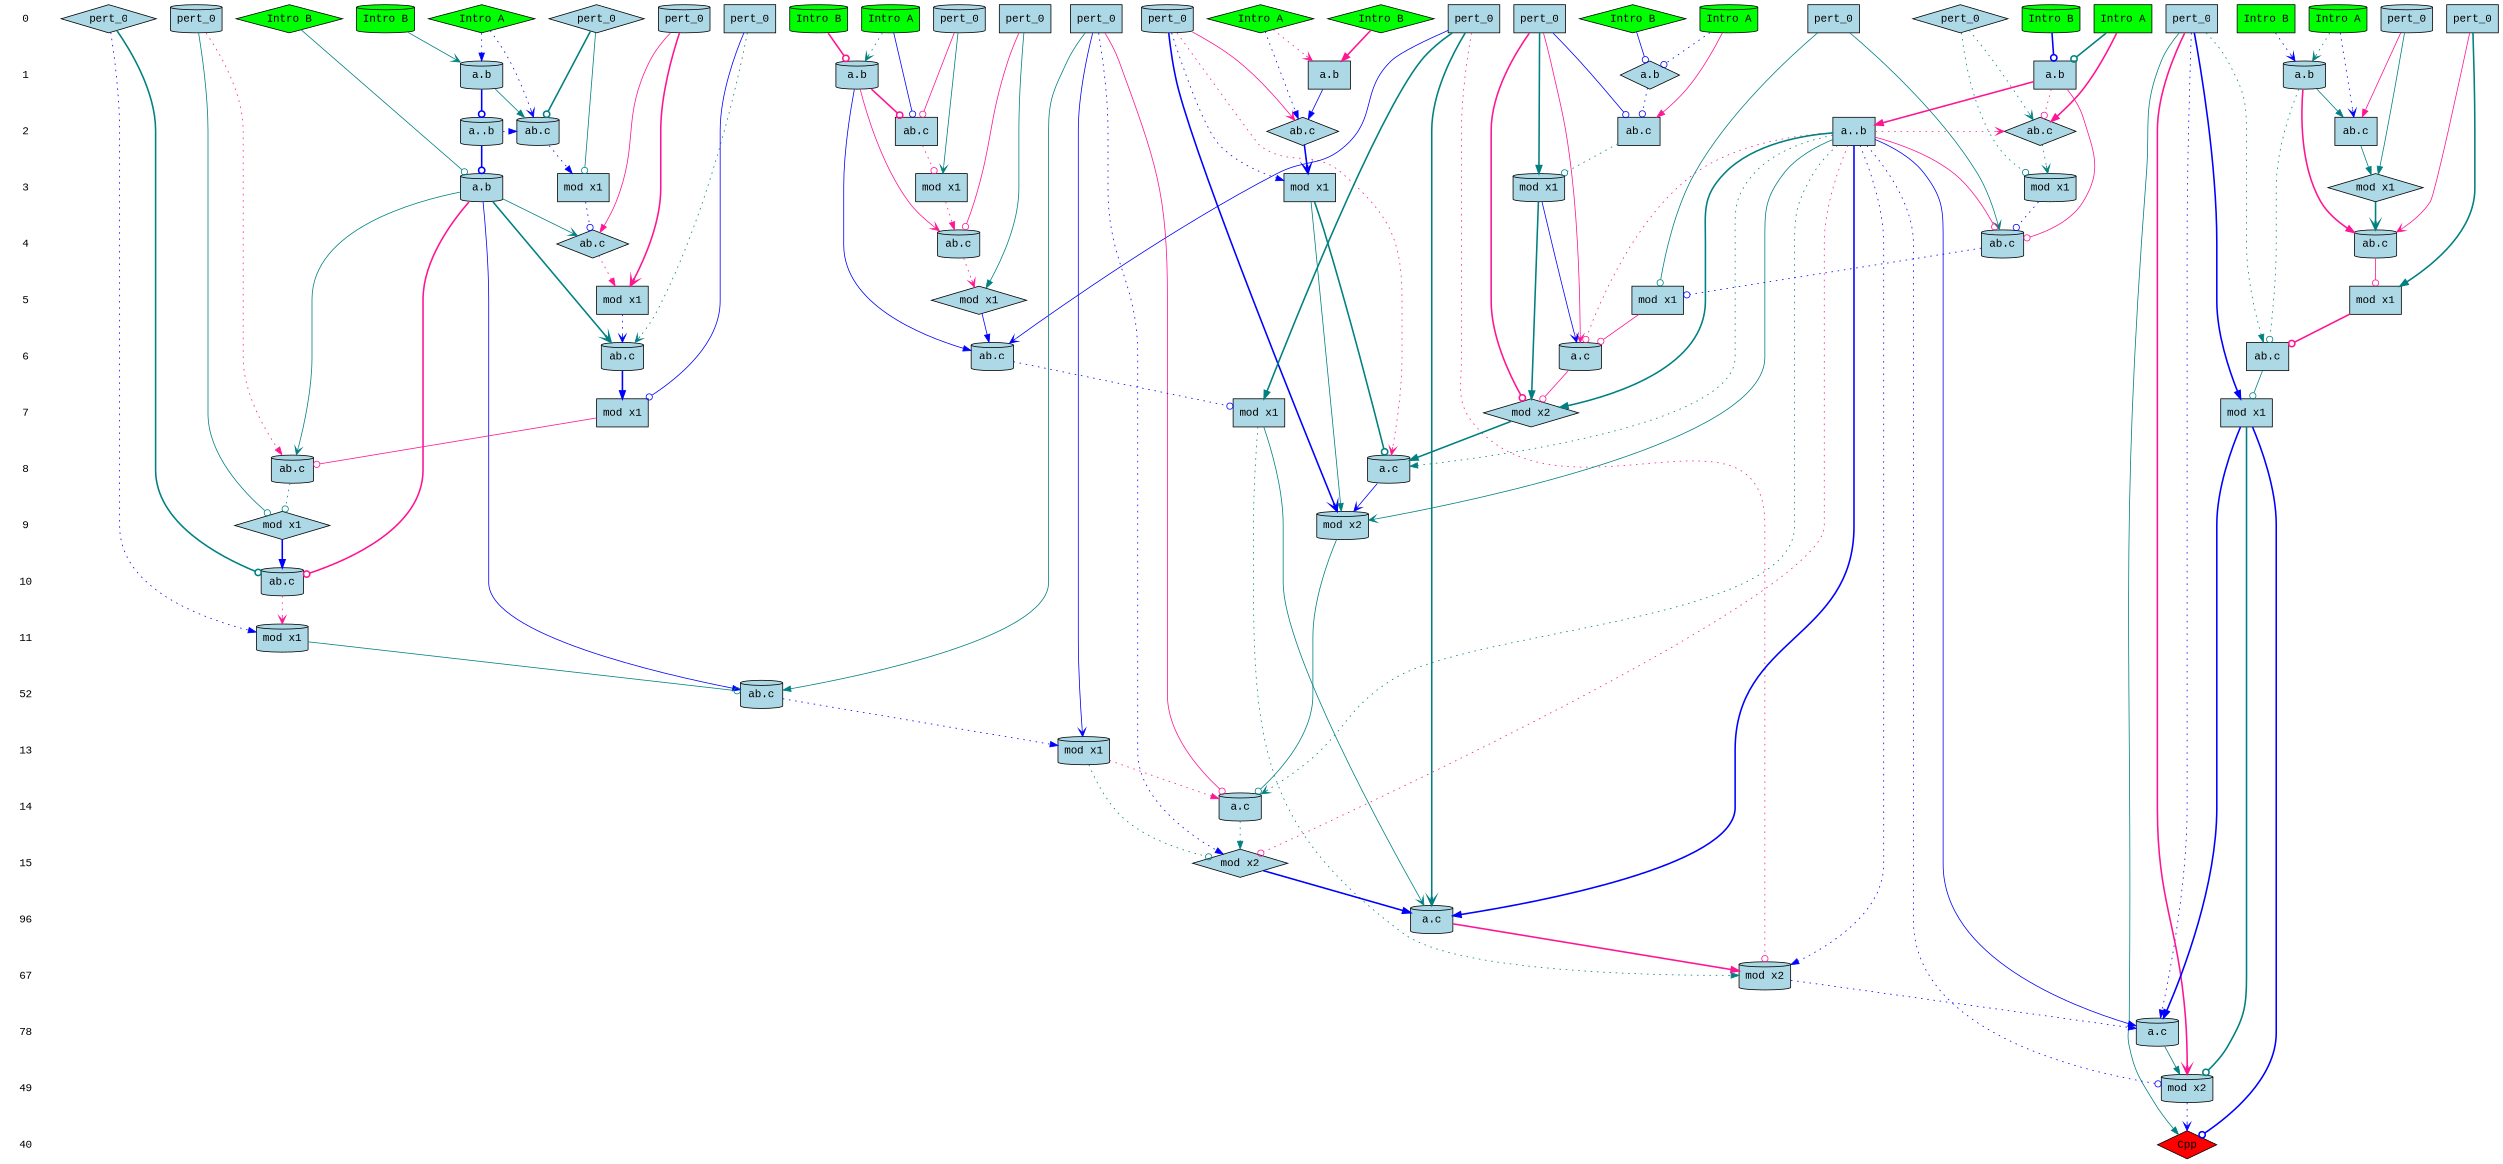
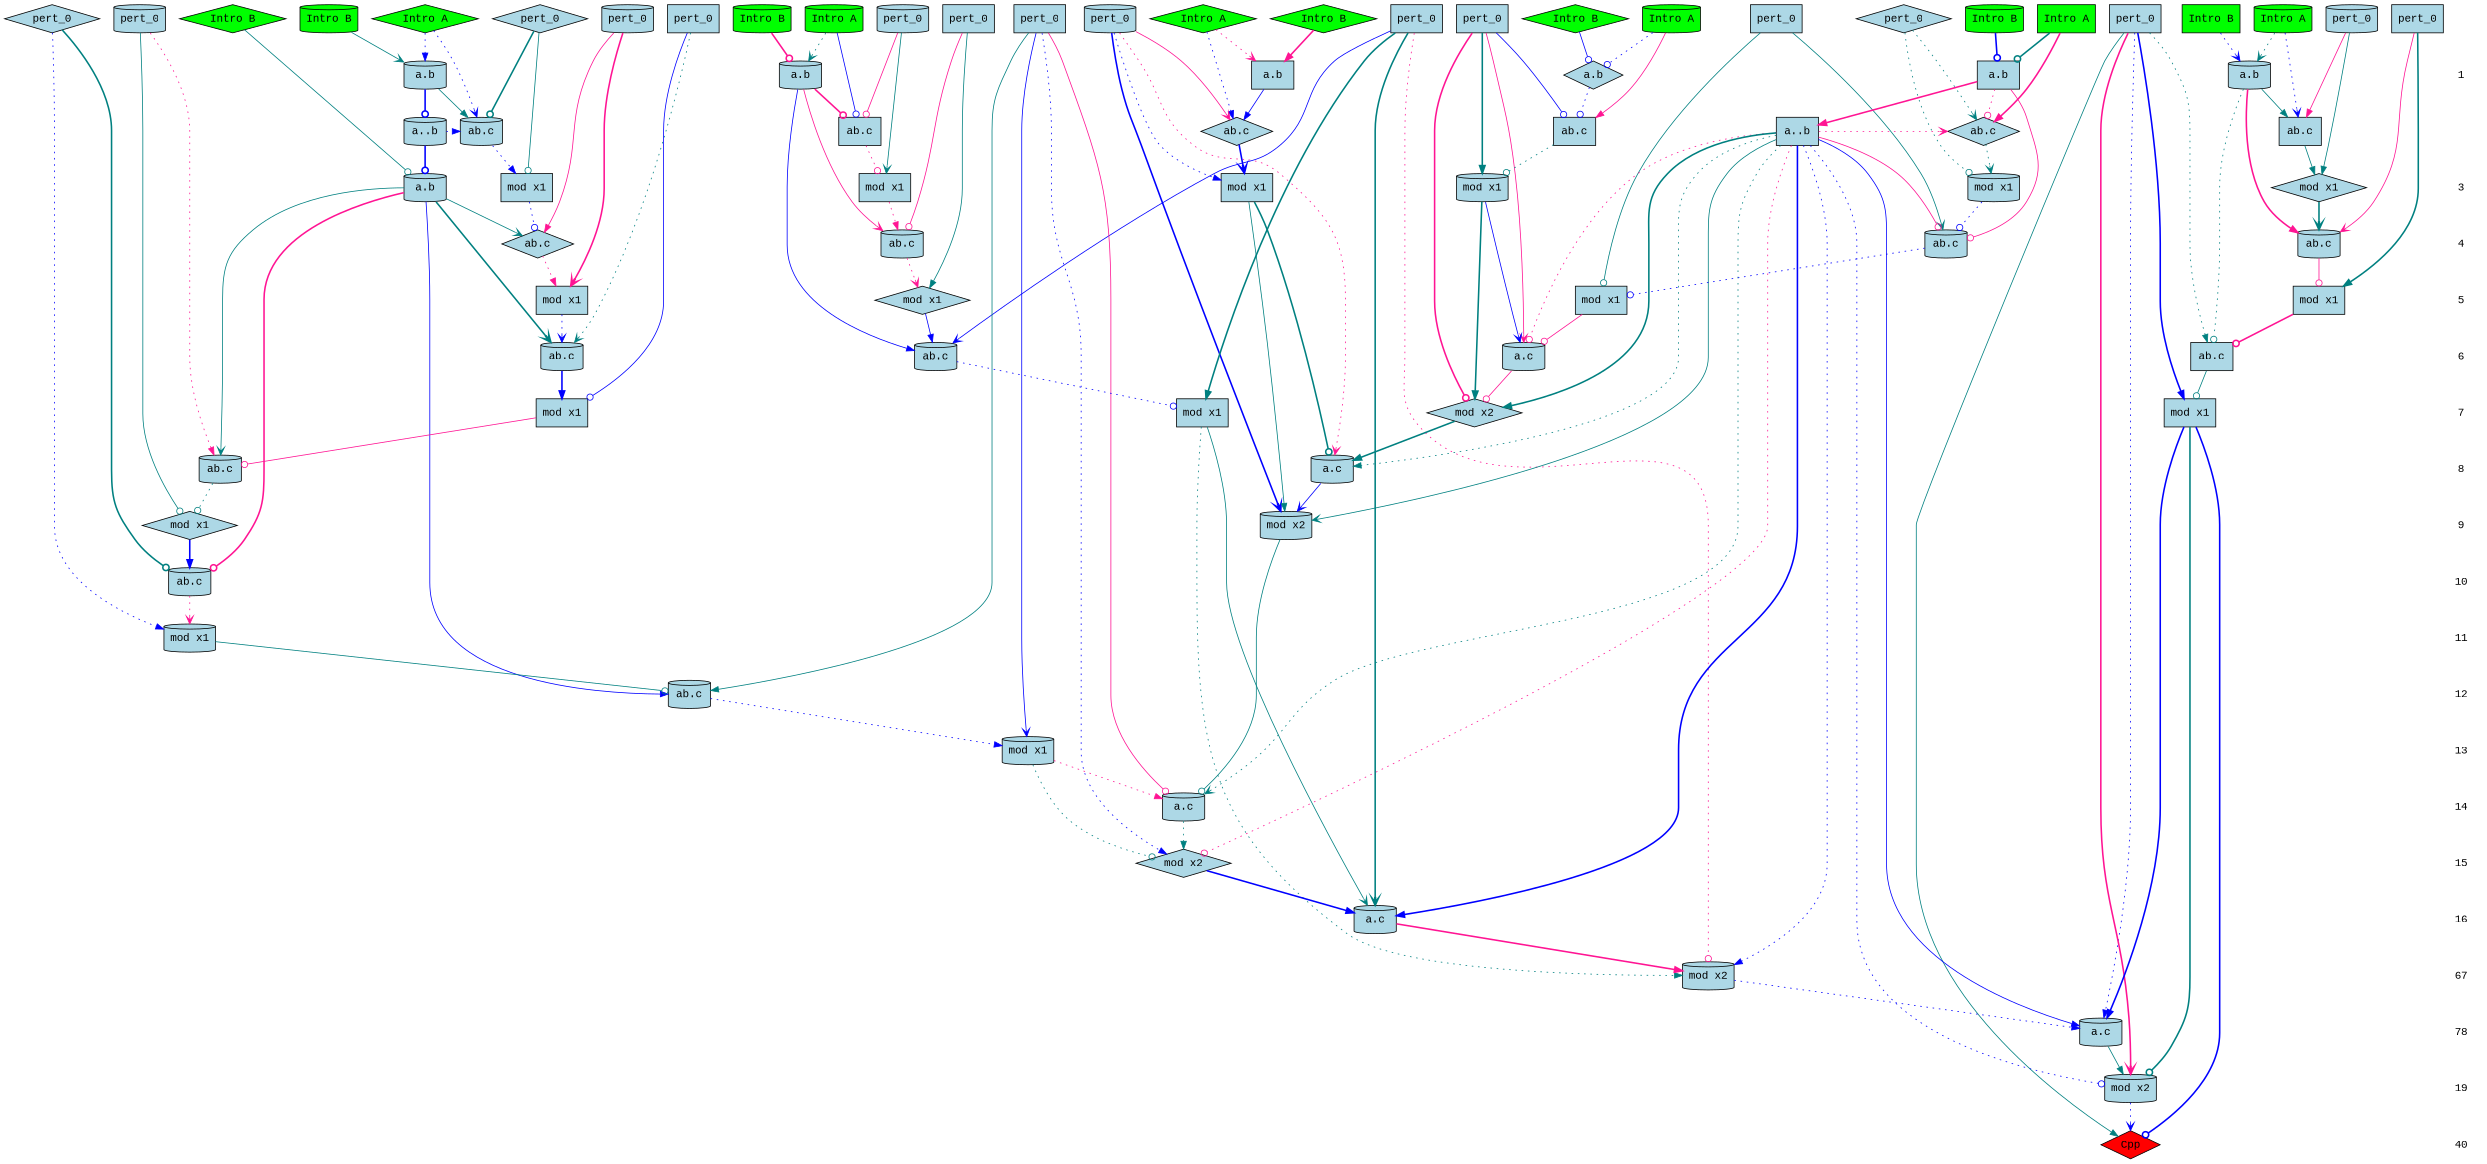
  digraph {
    fontname="Liberation Mono"
    ranksep=.5
    node [fontname="Liberation Mono" shape=cylinder fillcolor=lightblue style=filled]
    edge [fontname="Liberation Mono" style=dotted arrowhead=normal color=teal]
-   0 [shape=plaintext fillcolor="" style=""]
    n2 [fillcolor=green label="Intro A"]
    n3 [fillcolor=green label="Intro B" shape=diamond]
    n4 [fillcolor=green label="Intro A" shape=diamond]
    n5 [fillcolor=green label="Intro B" shape=diamond]
    n6 [fillcolor=green label="Intro A" shape=diamond]
    n7 [fillcolor=green label="Intro B" shape=box]
    n8 [fillcolor=green label="Intro A"]
    n9 [fillcolor=green label="Intro A" shape=box]
    n10 [fillcolor=green label="Intro B"]
    n11 [fillcolor=green label="Intro B"]
    n12 [fillcolor=green label="Intro B"]
    n13 [fillcolor=green label="Intro A"]
    n14 [fillcolor=green label="Intro B" shape=diamond]
    n15 [label=pert_0 shape=box]
    n16 [label=pert_0 shape=diamond]
    n17 [label=pert_0]
    n18 [label=pert_0 shape=box]
    n19 [label=pert_0 shape=diamond]
    n20 [label=pert_0 shape=box]
    n21 [label=pert_0 shape=box]
    n22 [label=pert_0 shape=box]
    n23 [label=pert_0]
    n24 [label=pert_0 shape=box]
    n25 [label=pert_0]
    n26 [label=pert_0]
    n27 [label=pert_0 shape=box]
    n28 [label=pert_0 shape=box]
    n29 [label=pert_0]
    n30 [label=pert_0 shape=diamond]
    1 [shape=plaintext fillcolor="" style=""]
    n32 [label="a.b"]
    n33 [label="a.b" shape=diamond]
    n34 [label="a.b" shape=box]
    n35 [label="a.b" shape=box]
    n36 [label="a.b"]
    n37 [label="a.b"]
-   2 [shape=plaintext fillcolor="" style=""]
    n39 [label="ab.c" shape=diamond]
    n40 [label="ab.c" shape=box]
    n41 [label="ab.c" shape=diamond]
    n42 [label="ab.c" shape=box]
    n43 [label="ab.c"]
    n44 [label="a..b"]
    n45 [label="a..b" shape=box]
    n46 [label="ab.c" shape=box]
    3 [shape=plaintext fillcolor="" style=""]
    n48 [label="mod x1"]
    n49 [label="mod x1" shape=box]
    n50 [label="mod x1" shape=box]
    n51 [label="a.b"]
    n52 [label="mod x1"]
    n53 [label="mod x1" shape=box]
    n54 [label="mod x1" shape=diamond]
    4 [shape=plaintext fillcolor="" style=""]
    n56 [label="ab.c"]
    n57 [label="ab.c"]
    n58 [label="ab.c" shape=diamond]
    n59 [label="ab.c"]
    5 [shape=plaintext fillcolor="" style=""]
    n61 [label="mod x1" shape=box]
    n62 [label="mod x1" shape=diamond]
    n63 [label="mod x1" shape=box]
    n64 [label="mod x1" shape=box]
    6 [shape=plaintext fillcolor="" style=""]
    n66 [label="ab.c"]
    n67 [label="ab.c" shape=box]
    n68 [label="a.c"]
    n69 [label="ab.c"]
    7 [shape=plaintext fillcolor="" style=""]
    n71 [label="mod x1" shape=box]
    n72 [label="mod x1" shape=box]
    n73 [label="mod x2" shape=diamond]
    n74 [label="mod x1" shape=box]
    8 [shape=plaintext fillcolor="" style=""]
    n76 [label="ab.c"]
    n77 [label="a.c"]
    9 [shape=plaintext fillcolor="" style=""]
    n79 [label="mod x1" shape=diamond]
    n80 [label="mod x2"]
    10 [shape=plaintext fillcolor="" style=""]
    n82 [label="ab.c"]
    11 [shape=plaintext fillcolor="" style=""]
    n84 [label="mod x1"]
-   12 [shape=plaintext label=52 fillcolor="" style=""]
+   12 [shape=plaintext fillcolor="" style=""]
    n86 [label="ab.c"]
    13 [shape=plaintext fillcolor="" style=""]
    n88 [label="mod x1"]
    14 [shape=plaintext fillcolor="" style=""]
    n90 [label="a.c"]
    15 [shape=plaintext fillcolor="" style=""]
    n92 [label="mod x2" shape=diamond]
-   16 [shape=plaintext label=96 fillcolor="" style=""]
+   16 [shape=plaintext fillcolor="" style=""]
    n94 [label="a.c"]
    n95 [label=67 shape=plaintext fillcolor="" style=""]
    n96 [label="mod x2"]
    n97 [label=78 shape=plaintext fillcolor="" style=""]
    n98 [label="a.c"]
-   19 [shape=plaintext label=49 fillcolor="" style=""]
+   19 [shape=plaintext fillcolor="" style=""]
    n100 [label="mod x2"]
    n101 [label=40 shape=plaintext fillcolor="" style=""]
    n102 [fillcolor=red label=Cpp shape=diamond]
    subgraph sub_1 {
      rank=same
-     0
      n2
      n3
      n4
      n5
      n6
      n7
      n8
      n9
      n10
      n11
      n12
      n13
      n14
      n15
      n16
      n17
      n18
      n19
      n20
      n21
      n22
      n23
      n24
      n25
      n26
      n27
      n28
      n29
      n30
    }
    subgraph sub_2 {
      rank=same
      1
      n32
      n33
      n34
      n35
      n36
      n37
    }
    subgraph sub_3 {
      rank=same
-     2
      n39
      n40
      n41
      n42
      n43
      n44
      n45
      n46
    }
    subgraph sub_4 {
      rank=same
      3
      n48
      n49
      n50
      n51
      n52
      n53
      n54
    }
    subgraph sub_5 {
      rank=same
      4
      n56
      n57
      n58
      n59
    }
    subgraph sub_6 {
      rank=same
      5
      n61
      n62
      n63
      n64
    }
    subgraph sub_7 {
      rank=same
      6
      n66
      n67
      n68
      n69
    }
    subgraph sub_8 {
      rank=same
      7
      n71
      n72
      n73
      n74
    }
    subgraph sub_9 {
      rank=same
      8
      n76
      n77
    }
    subgraph sub_10 {
      rank=same
      9
      n79
      n80
    }
    subgraph sub_11 {
      rank=same
      10
      n82
    }
    subgraph sub_12 {
      rank=same
      11
      n84
    }
    subgraph sub_13 {
      rank=same
      12
      n86
    }
    subgraph sub_14 {
      rank=same
      13
      n88
    }
    subgraph sub_15 {
      rank=same
      14
      n90
    }
    subgraph sub_16 {
      rank=same
      15
      n92
    }
    subgraph sub_17 {
      rank=same
      16
      n94
    }
    subgraph sub_18 {
      rank=same
      n95
      n96
    }
    subgraph sub_19 {
      rank=same
      n97
      n98
    }
    subgraph sub_20 {
      rank=same
      19
      n100
    }
    subgraph sub_21 {
      rank=same
      n101
      n102
    }
-   0 -> 1 [style=invis arrowhead="" color=""]
    n2 -> n32 [arrowhead=vee]
    n2 -> n40 [arrowhead=vee color=blue]
    n3 -> n33 [arrowhead=odot color=blue style=solid]
    n4 -> n36 [color=blue]
    n4 -> n43 [arrowhead=vee color=blue]
    n5 -> n34 [color=deeppink style=bold]
    n6 -> n34 [arrowhead=vee color=deeppink]
    n6 -> n39 [color=blue]
    n7 -> n32 [arrowhead=vee color=blue]
    n8 -> n37 [arrowhead=vee]
    n8 -> n46 [arrowhead=odot color=blue style=solid]
    n9 -> n35 [arrowhead=odot style=bold]
    n9 -> n41 [color=deeppink style=bold]
    n10 -> n37 [arrowhead=odot color=deeppink style=bold]
    n11 -> n36 [arrowhead=vee style=solid]
    n12 -> n35 [arrowhead=odot color=blue style=bold]
    n13 -> n33 [arrowhead=odot color=blue]
    n13 -> n42 [color=deeppink style=solid]
    n14 -> n51 [arrowhead=odot style=solid]
    n15 -> n57 [arrowhead=odot color=deeppink style=solid]
    n15 -> n62 [style=solid]
    n16 -> n43 [arrowhead=odot style=bold]
    n16 -> n53 [arrowhead=odot style=solid]
    n17 -> n39 [arrowhead=vee color=deeppink style=solid]
    n17 -> n49 [color=blue]
    n17 -> n77 [arrowhead=vee color=deeppink]
    n17 -> n80 [arrowhead=vee color=blue style=bold]
    n18 -> n56 [arrowhead=vee style=solid]
    n18 -> n61 [arrowhead=odot style=solid]
    n19 -> n82 [arrowhead=odot style=bold]
    n19 -> n84 [color=blue]
    n20 -> n69 [arrowhead=vee]
    n20 -> n74 [arrowhead=odot color=blue style=solid]
    n21 -> n67
    n21 -> n72 [color=blue style=bold]
    n21 -> n98 [color=blue]
    n21 -> n100 [arrowhead=vee color=deeppink style=bold]
    n21 -> n102 [style=solid]
    n22 -> n66 [arrowhead=vee color=blue style=solid]
    n22 -> n71 [style=bold]
    n22 -> n94 [arrowhead=vee style=bold]
    n22 -> n96 [arrowhead=odot color=deeppink]
    n23 -> n46 [arrowhead=odot color=deeppink style=solid]
    n23 -> n50 [arrowhead=vee style=solid]
    n24 -> n42 [arrowhead=odot color=blue style=solid]
    n24 -> n52 [style=bold]
    n24 -> n68 [arrowhead=vee color=deeppink style=solid]
    n24 -> n73 [arrowhead=odot color=deeppink style=bold]
    n25 -> n58 [color=deeppink style=solid]
    n25 -> n64 [arrowhead=vee color=deeppink style=bold]
    n26 -> n40 [color=deeppink style=solid]
    n26 -> n54 [style=solid]
    n27 -> n59 [arrowhead=vee color=deeppink style=solid]
    n27 -> n63 [style=bold]
    n28 -> n86 [style=solid]
    n28 -> n88 [arrowhead=vee color=blue style=solid]
    n28 -> n90 [arrowhead=odot color=deeppink style=solid]
    n28 -> n92 [color=blue]
    n29 -> n76 [color=deeppink]
    n29 -> n79 [arrowhead=odot style=solid]
    n30 -> n41 [arrowhead=vee]
    n30 -> n48 [arrowhead=odot]
-   1 -> 2 [style=invis arrowhead="" color=""]
    n32 -> n40 [style=solid]
    n32 -> n59 [color=deeppink style=bold]
    n32 -> n67 [arrowhead=odot]
    n33 -> n42 [arrowhead=odot color=blue]
    n34 -> n39 [color=blue style=solid]
    n35 -> n41 [arrowhead=odot color=deeppink]
    n35 -> n45 [color=deeppink style=bold]
    n35 -> n56 [arrowhead=odot color=deeppink style=solid]
    n36 -> n43 [style=solid]
    n36 -> n44 [arrowhead=odot color=blue style=bold]
    n37 -> n46 [arrowhead=odot color=deeppink style=bold]
    n37 -> n57 [arrowhead=vee color=deeppink style=solid]
    n37 -> n66 [color=blue style=solid]
-   2 -> 3 [style=invis arrowhead="" color=""]
    n39 -> n49 [arrowhead=vee color=blue style=bold]
    n40 -> n54 [style=solid]
    n41 -> n48 [arrowhead=vee]
    n42 -> n52 [arrowhead=odot]
    n43 -> n53 [color=blue]
    n44 -> n43 [color=blue]
    n44 -> n51 [arrowhead=odot color=blue style=bold]
    n45 -> n41 [arrowhead=vee color=deeppink]
    n45 -> n56 [arrowhead=odot color=deeppink style=solid]
    n45 -> n68 [arrowhead=odot color=deeppink]
    n45 -> n73 [style=bold]
    n45 -> n77
    n45 -> n80 [arrowhead=vee style=solid]
    n45 -> n90 [arrowhead=vee]
    n45 -> n92 [arrowhead=odot color=deeppink]
    n45 -> n94 [color=blue style=bold]
    n45 -> n96 [color=blue]
    n45 -> n98 [color=blue style=solid]
    n45 -> n100 [arrowhead=odot color=blue]
    n46 -> n50 [arrowhead=odot color=deeppink]
    3 -> 4 [style=invis arrowhead="" color=""]
    n48 -> n56 [arrowhead=odot color=blue]
    n49 -> n77 [arrowhead=odot style=bold]
    n49 -> n80 [style=solid]
    n50 -> n57 [color=deeppink]
    n51 -> n58 [arrowhead=vee style=solid]
    n51 -> n69 [arrowhead=vee style=bold]
    n51 -> n76 [arrowhead=vee style=solid]
    n51 -> n82 [arrowhead=odot color=deeppink style=bold]
    n51 -> n86 [color=blue style=solid]
    n52 -> n68 [arrowhead=vee color=blue style=solid]
    n52 -> n73 [style=bold]
    n53 -> n58 [arrowhead=odot color=blue]
    n54 -> n59 [arrowhead=vee style=bold]
    4 -> 5 [style=invis arrowhead="" color=""]
    n56 -> n61 [arrowhead=odot color=blue]
    n57 -> n62 [arrowhead=vee color=deeppink]
    n58 -> n64 [color=deeppink]
    n59 -> n63 [arrowhead=odot color=deeppink style=solid]
    5 -> 6 [style=invis arrowhead="" color=""]
    n61 -> n68 [arrowhead=odot color=deeppink style=solid]
    n62 -> n66 [color=blue style=solid]
    n63 -> n67 [arrowhead=odot color=deeppink style=bold]
    n64 -> n69 [arrowhead=vee color=blue]
    6 -> 7 [style=invis arrowhead="" color=""]
    n66 -> n71 [arrowhead=odot color=blue]
    n67 -> n72 [arrowhead=odot style=solid]
    n68 -> n73 [arrowhead=odot color=deeppink style=solid]
    n69 -> n74 [color=blue style=bold]
    7 -> 8 [style=invis arrowhead="" color=""]
    n71 -> n94 [arrowhead=vee style=solid]
    n71 -> n96
    n72 -> n98 [color=blue style=bold]
    n72 -> n100 [arrowhead=odot style=bold]
    n72 -> n102 [arrowhead=odot color=blue style=bold]
    n73 -> n77 [style=bold]
    n74 -> n76 [arrowhead=odot color=deeppink style=solid]
    8 -> 9 [style=invis arrowhead="" color=""]
    n76 -> n79 [arrowhead=odot]
    n77 -> n80 [arrowhead=vee color=blue style=solid]
    9 -> 10 [style=invis arrowhead="" color=""]
    n79 -> n82 [color=blue style=bold]
    n80 -> n90 [arrowhead=odot style=solid]
    10 -> 11 [style=invis arrowhead="" color=""]
    n82 -> n84 [arrowhead=vee color=deeppink]
    11 -> 12 [style=invis arrowhead="" color=""]
    n84 -> n86 [arrowhead=odot style=solid]
    12 -> 13 [style=invis arrowhead="" color=""]
    n86 -> n88 [color=blue]
    13 -> 14 [style=invis arrowhead="" color=""]
    n88 -> n90 [color=deeppink]
    n88 -> n92 [arrowhead=odot]
    14 -> 15 [style=invis arrowhead="" color=""]
    n90 -> n92
    15 -> 16 [style=invis arrowhead="" color=""]
    n92 -> n94 [color=blue style=bold]
    16 -> n95 [style=invis arrowhead="" color=""]
    n94 -> n96 [color=deeppink style=bold]
    n95 -> n97 [style=invis arrowhead="" color=""]
    n96 -> n98 [color=blue]
    n97 -> 19 [style=invis arrowhead="" color=""]
    n98 -> n100 [style=solid]
    19 -> n101 [style=invis arrowhead="" color=""]
    n100 -> n102 [arrowhead=vee color=blue]
  }
